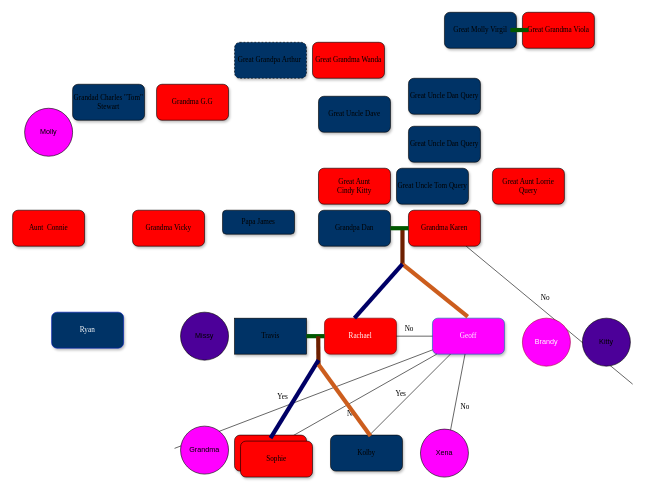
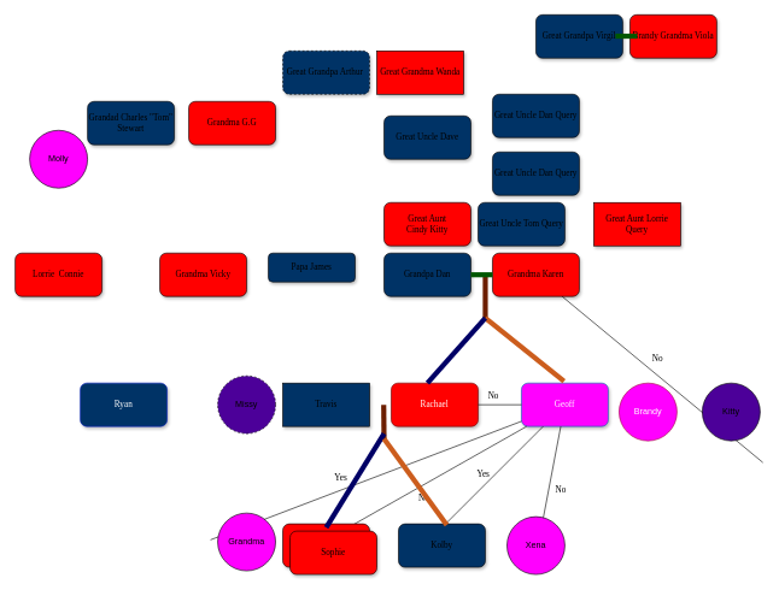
  <mxCell id="0" />
  <mxCell id="1" parent="0" />
  <mxCell id="2" value="&lt;span&gt;Grandpa Dan&lt;/span&gt;" style="whiteSpace=wrap;html=1;rounded=1;shadow=1;labelBackgroundColor=none;strokeWidth=1;fontFamily=Verdana;fontSize=12;align=center;fillColor=#003366;" parent="1" vertex="1"><mxGeometry x="530" y="350" width="120" height="60" as="geometry" /></mxCell>
  <mxCell id="3" value="&lt;span&gt;Grandma Karen&lt;/span&gt;" style="whiteSpace=wrap;html=1;rounded=1;shadow=1;labelBackgroundColor=none;strokeWidth=1;fontFamily=Verdana;fontSize=12;align=center;fillColor=#FF0000;" parent="1" vertex="1"><mxGeometry x="680" y="350" width="120" height="60" as="geometry" /></mxCell>
  <mxCell id="4" value="&lt;span&gt;Rachael&lt;/span&gt;" style="whiteSpace=wrap;html=1;rounded=1;shadow=1;labelBackgroundColor=none;strokeWidth=1;fontFamily=Verdana;fontSize=12;align=center;strokeColor=#6F0000;fontColor=#ffffff;fillColor=#FF0000;" parent="1" vertex="1"><mxGeometry x="540" y="530" width="120" height="60" as="geometry" /></mxCell>
  <mxCell id="5" value="&lt;span&gt;Travis&lt;/span&gt;" style="whiteSpace=wrap;html=1;shadow=1;labelBackgroundColor=none;strokeWidth=1;fontFamily=Verdana;fontSize=12;align=center;fillColor=#003366;rounded=0;" parent="1" vertex="1"><mxGeometry x="390" y="530" width="120" height="60" as="geometry" /></mxCell>
  <mxCell id="6" value="&lt;span&gt;Geoff&lt;/span&gt;" style="whiteSpace=wrap;html=1;rounded=1;shadow=1;labelBackgroundColor=none;strokeWidth=1;fontFamily=Verdana;fontSize=12;align=center;strokeColor=#006EAF;fontColor=#ffffff;fillColor=#ff00ff;" parent="1" vertex="1"><mxGeometry x="720" y="530" width="120" height="60" as="geometry" /></mxCell>
  <mxCell id="7" value="No" style="rounded=0;html=1;labelBackgroundColor=none;startArrow=none;startFill=0;startSize=5;endArrow=none;endFill=0;endSize=5;jettySize=auto;orthogonalLoop=1;strokeWidth=1;fontFamily=Verdana;fontSize=12" parent="1" source="3" edge="1"><mxGeometry x="-0.129" y="17" relative="1" as="geometry"><mxPoint as="offset" /><mxPoint x="1053.793" y="640" as="targetPoint" /></mxGeometry></mxCell>
  <mxCell id="8" value="No" style="rounded=0;html=1;labelBackgroundColor=none;startArrow=none;startFill=0;startSize=5;endArrow=none;endFill=0;endSize=5;jettySize=auto;orthogonalLoop=1;strokeWidth=1;fontFamily=Verdana;fontSize=12" parent="1" source="4" edge="1"><mxGeometry x="-0.284" y="12" relative="1" as="geometry"><mxPoint as="offset" /><mxPoint x="720" y="560" as="targetPoint" /></mxGeometry></mxCell>
  <mxCell id="9" value="Yes" style="rounded=0;html=1;labelBackgroundColor=none;startArrow=none;startFill=0;startSize=5;endArrow=none;endFill=0;endSize=5;jettySize=auto;orthogonalLoop=1;strokeWidth=1;fontFamily=Verdana;fontSize=12" parent="1" source="6" edge="1"><mxGeometry x="0.137" y="-16" relative="1" as="geometry"><mxPoint as="offset" /><mxPoint x="290" y="747.091" as="targetPoint" /></mxGeometry></mxCell>
  <mxCell id="10" value="No" style="rounded=0;html=1;labelBackgroundColor=none;startArrow=none;startFill=0;startSize=5;endArrow=none;endFill=0;endSize=5;jettySize=auto;orthogonalLoop=1;strokeWidth=1;fontFamily=Verdana;fontSize=12" parent="1" source="6" edge="1"><mxGeometry x="0.137" y="16" relative="1" as="geometry"><mxPoint as="offset" /><mxPoint x="462.857" y="740" as="targetPoint" /></mxGeometry></mxCell>
  <mxCell id="11" value="Yes" style="rounded=0;html=1;labelBackgroundColor=none;startArrow=none;startFill=0;startSize=5;endArrow=none;endFill=0;endSize=5;jettySize=auto;orthogonalLoop=1;strokeWidth=1;fontFamily=Verdana;fontSize=12" parent="1" edge="1"><mxGeometry x="0.003" y="-12" relative="1" as="geometry"><mxPoint as="offset" /><mxPoint x="750" y="590" as="sourcePoint" /><mxPoint x="600" y="740" as="targetPoint" /></mxGeometry></mxCell>
  <mxCell id="12" value="No" style="rounded=0;html=1;labelBackgroundColor=none;startArrow=none;startFill=0;startSize=5;endArrow=none;endFill=0;endSize=5;jettySize=auto;orthogonalLoop=1;strokeWidth=1;fontFamily=Verdana;fontSize=12" parent="1" edge="1"><mxGeometry x="0.137" y="16" relative="1" as="geometry"><mxPoint as="offset" /><mxPoint x="774.286" y="590" as="sourcePoint" /><mxPoint x="745.714" y="740" as="targetPoint" /></mxGeometry></mxCell>
  <mxCell id="13" value="" style="endArrow=none;html=1;strokeWidth=7;fillColor=#a0522d;strokeColor=#6D1F00;" edge="1" parent="1"><mxGeometry width="50" height="50" relative="1" as="geometry"><mxPoint x="670" y="440" as="sourcePoint" /><mxPoint x="670" y="380" as="targetPoint" /></mxGeometry></mxCell>
  <mxCell id="14" value="" style="endArrow=none;html=1;strokeWidth=7;entryX=0.49;entryY=-0.04;entryDx=0;entryDy=0;entryPerimeter=0;strokeColor=#CC5D1D;" edge="1" parent="1" target="6"><mxGeometry width="50" height="50" relative="1" as="geometry"><mxPoint x="670" y="440" as="sourcePoint" /><mxPoint x="790" y="460" as="targetPoint" /></mxGeometry></mxCell>
  <mxCell id="15" value="" style="endArrow=none;html=1;strokeWidth=7;fillColor=#e51400;strokeColor=#000066;" edge="1" parent="1"><mxGeometry width="50" height="50" relative="1" as="geometry"><mxPoint x="590" y="530" as="sourcePoint" /><mxPoint x="670" y="440" as="targetPoint" /></mxGeometry></mxCell>
- <mxCell id="16" value="" style="endArrow=none;html=1;strokeColor=#005700;strokeWidth=7;entryX=0;entryY=0.5;entryDx=0;entryDy=0;exitX=1;exitY=0.5;exitDx=0;exitDy=0;fillColor=#008a00;" edge="1" parent="1" source="5" target="4"><mxGeometry width="50" height="50" relative="1" as="geometry"><mxPoint x="470" y="610" as="sourcePoint" /><mxPoint x="520" y="560" as="targetPoint" /></mxGeometry></mxCell>
  <mxCell id="17" value="" style="endArrow=none;html=1;strokeWidth=7;fillColor=#a0522d;strokeColor=#6D1F00;" edge="1" parent="1"><mxGeometry width="50" height="50" relative="1" as="geometry"><mxPoint x="530" y="610" as="sourcePoint" /><mxPoint x="529.52" y="560" as="targetPoint" /></mxGeometry></mxCell>
  <mxCell id="18" value="&lt;span&gt;Sophie&lt;/span&gt;" style="whiteSpace=wrap;html=1;rounded=1;shadow=1;labelBackgroundColor=none;strokeWidth=1;fontFamily=Verdana;fontSize=12;align=center;fillColor=#FF0000;" vertex="1" parent="1"><mxGeometry x="390" y="725" width="120" height="60" as="geometry" /></mxCell>
  <mxCell id="19" value="&lt;span&gt;Grandma Vicky&lt;/span&gt;" style="whiteSpace=wrap;html=1;rounded=1;shadow=1;labelBackgroundColor=none;strokeWidth=1;fontFamily=Verdana;fontSize=12;align=center;fillColor=#FF0000;" vertex="1" parent="1"><mxGeometry x="220" y="350" width="120" height="60" as="geometry" /></mxCell>
- <mxCell id="20" value="Aunt&amp;nbsp; Connie" style="whiteSpace=wrap;html=1;rounded=1;shadow=1;labelBackgroundColor=none;strokeWidth=1;fontFamily=Verdana;fontSize=12;align=center;fillColor=#FF0000;" vertex="1" parent="1"><mxGeometry x="20" y="350" width="120" height="60" as="geometry" /></mxCell>
- <mxCell id="21" value="&lt;span&gt;Ryan&lt;/span&gt;" style="whiteSpace=wrap;html=1;rounded=1;shadow=1;labelBackgroundColor=none;strokeWidth=1;fontFamily=Verdana;fontSize=12;align=center;strokeColor=#001DBC;fontColor=#ffffff;fillColor=#003366;" vertex="1" parent="1"><mxGeometry x="85" y="520" width="120" height="60" as="geometry" /></mxCell>
+ <mxCell id="20" value="Lorrie&amp;nbsp; Connie" style="whiteSpace=wrap;html=1;rounded=1;shadow=1;labelBackgroundColor=none;strokeWidth=1;fontFamily=Verdana;fontSize=12;align=center;fillColor=#FF0000;" vertex="1" parent="1"><mxGeometry x="20" y="350" width="120" height="60" as="geometry" /></mxCell>
+ <mxCell id="21" value="&lt;span&gt;Ryan&lt;/span&gt;" style="whiteSpace=wrap;html=1;rounded=1;shadow=1;labelBackgroundColor=none;strokeWidth=1;fontFamily=Verdana;fontSize=12;align=center;strokeColor=#001DBC;fontColor=#ffffff;fillColor=#003366;" vertex="1" parent="1"><mxGeometry x="110" y="530" width="120" height="60" as="geometry" /></mxCell>
  <mxCell id="22" value="&lt;span&gt;Kolby&lt;/span&gt;" style="whiteSpace=wrap;html=1;rounded=1;shadow=1;labelBackgroundColor=none;strokeWidth=1;fontFamily=Verdana;fontSize=12;align=center;fillColor=#003366;" vertex="1" parent="1"><mxGeometry x="550" y="725" width="120" height="60" as="geometry" /></mxCell>
  <mxCell id="23" value="" style="endArrow=none;html=1;strokeWidth=7;fillColor=#e51400;strokeColor=#000066;" edge="1" parent="1"><mxGeometry width="50" height="50" relative="1" as="geometry"><mxPoint x="450" y="730" as="sourcePoint" /><mxPoint x="530" y="600" as="targetPoint" /></mxGeometry></mxCell>
  <mxCell id="24" value="" style="endArrow=none;html=1;strokeWidth=7;entryX=0.556;entryY=0.025;entryDx=0;entryDy=0;entryPerimeter=0;strokeColor=#CC5D1D;" edge="1" parent="1" target="22"><mxGeometry width="50" height="50" relative="1" as="geometry"><mxPoint x="530" y="607.4" as="sourcePoint" /><mxPoint x="638.8" y="635" as="targetPoint" /></mxGeometry></mxCell>
  <mxCell id="25" value="&lt;span&gt;Grandma G.G&lt;/span&gt;" style="whiteSpace=wrap;html=1;rounded=1;shadow=1;labelBackgroundColor=none;strokeWidth=1;fontFamily=Verdana;fontSize=12;align=center;fillColor=#FF0000;" vertex="1" parent="1"><mxGeometry x="260" y="140" width="120" height="60" as="geometry" /></mxCell>
  <mxCell id="26" value="Grandad Charles &quot;Tom&quot; Stewart" style="whiteSpace=wrap;html=1;rounded=1;shadow=1;labelBackgroundColor=none;strokeWidth=1;fontFamily=Verdana;fontSize=12;align=center;fillColor=#003366;" vertex="1" parent="1"><mxGeometry x="120" y="140" width="120" height="60" as="geometry" /></mxCell>
  <mxCell id="27" value="&lt;span&gt;Great Grandpa Arthur&amp;nbsp;&lt;/span&gt;" style="whiteSpace=wrap;html=1;rounded=1;shadow=1;labelBackgroundColor=none;strokeWidth=1;fontFamily=Verdana;fontSize=12;align=center;fillColor=#003366;dashed=1;" vertex="1" parent="1"><mxGeometry x="390" y="70" width="120" height="60" as="geometry" /></mxCell>
- <mxCell id="28" value="&lt;span&gt;Great Molly Virgil&lt;/span&gt;" style="whiteSpace=wrap;html=1;rounded=1;shadow=1;labelBackgroundColor=none;strokeWidth=1;fontFamily=Verdana;fontSize=12;align=center;fillColor=#003366;" vertex="1" parent="1"><mxGeometry x="740" y="20" width="120" height="60" as="geometry" /></mxCell>
- <mxCell id="29" value="&lt;span&gt;Great Grandma Wanda&lt;/span&gt;" style="whiteSpace=wrap;html=1;rounded=1;shadow=1;labelBackgroundColor=none;strokeWidth=1;fontFamily=Verdana;fontSize=12;align=center;fillColor=#FF0000;" vertex="1" parent="1"><mxGeometry x="520" y="70" width="120" height="60" as="geometry" /></mxCell>
+ <mxCell id="28" value="&lt;span&gt;Great Grandpa Virgil&lt;/span&gt;" style="whiteSpace=wrap;html=1;rounded=1;shadow=1;labelBackgroundColor=none;strokeWidth=1;fontFamily=Verdana;fontSize=12;align=center;fillColor=#003366;" vertex="1" parent="1"><mxGeometry x="740" y="20" width="120" height="60" as="geometry" /></mxCell>
+ <mxCell id="29" value="&lt;span&gt;Great Grandma Wanda&lt;/span&gt;" style="whiteSpace=wrap;html=1;shadow=1;labelBackgroundColor=none;strokeWidth=1;fontFamily=Verdana;fontSize=12;align=center;fillColor=#FF0000;rounded=0;" vertex="1" parent="1"><mxGeometry x="520" y="70" width="120" height="60" as="geometry" /></mxCell>
  <mxCell id="30" value="Kitty" style="ellipse;whiteSpace=wrap;html=1;aspect=fixed;fillColor=#4C0099;" vertex="1" parent="1"><mxGeometry x="970" y="530" width="80" height="80" as="geometry" /></mxCell>
  <mxCell id="31" value="Xena" style="ellipse;whiteSpace=wrap;html=1;aspect=fixed;fillColor=#FF00FF;" vertex="1" parent="1"><mxGeometry x="700" y="715" width="80" height="80" as="geometry" /></mxCell>
  <mxCell id="32" value="Grandma" style="ellipse;whiteSpace=wrap;html=1;aspect=fixed;fillColor=#FF00FF;" vertex="1" parent="1"><mxGeometry x="300" y="710" width="80" height="80" as="geometry" /></mxCell>
- <mxCell id="33" value="Brandy" style="ellipse;whiteSpace=wrap;html=1;aspect=fixed;strokeColor=#A50040;fontColor=#ffffff;fillColor=#FF00FF;" vertex="1" parent="1"><mxGeometry x="870" y="530" width="80" height="80" as="geometry" /></mxCell>
- <mxCell id="34" value="Missy" style="ellipse;whiteSpace=wrap;html=1;aspect=fixed;fillColor=#4C0099;" vertex="1" parent="1"><mxGeometry x="300" y="520" width="80" height="80" as="geometry" /></mxCell>
- <mxCell id="35" value="&lt;span&gt;Great Grandma Viola&lt;/span&gt;" style="whiteSpace=wrap;html=1;rounded=1;shadow=1;labelBackgroundColor=none;strokeWidth=1;fontFamily=Verdana;fontSize=12;align=center;fillColor=#FF0000;" vertex="1" parent="1"><mxGeometry x="870" y="20" width="120" height="60" as="geometry" /></mxCell>
+ <mxCell id="33" value="Brandy" style="ellipse;whiteSpace=wrap;html=1;aspect=fixed;strokeColor=#A50040;fontColor=#ffffff;fillColor=#FF00FF;" vertex="1" parent="1"><mxGeometry x="855" y="530" width="80" height="80" as="geometry" /></mxCell>
+ <mxCell id="34" value="Missy" style="ellipse;whiteSpace=wrap;html=1;aspect=fixed;fillColor=#4C0099;dashed=1;" vertex="1" parent="1"><mxGeometry x="300" y="520" width="80" height="80" as="geometry" /></mxCell>
+ <mxCell id="35" value="&lt;span&gt;Brandy Grandma Viola&lt;/span&gt;" style="whiteSpace=wrap;html=1;rounded=1;shadow=1;labelBackgroundColor=none;strokeWidth=1;fontFamily=Verdana;fontSize=12;align=center;fillColor=#FF0000;" vertex="1" parent="1"><mxGeometry x="870" y="20" width="120" height="60" as="geometry" /></mxCell>
  <mxCell id="36" value="&lt;span&gt;Great Uncle Dave&lt;/span&gt;" style="whiteSpace=wrap;html=1;rounded=1;shadow=1;labelBackgroundColor=none;strokeWidth=1;fontFamily=Verdana;fontSize=12;align=center;fillColor=#003366;" vertex="1" parent="1"><mxGeometry x="530" y="160" width="120" height="60" as="geometry" /></mxCell>
  <mxCell id="37" value="" style="endArrow=none;html=1;strokeColor=#005700;strokeWidth=7;entryX=0;entryY=0.5;entryDx=0;entryDy=0;exitX=1;exitY=0.5;exitDx=0;exitDy=0;fillColor=#008a00;" edge="1" parent="1"><mxGeometry width="50" height="50" relative="1" as="geometry"><mxPoint x="650" y="380" as="sourcePoint" /><mxPoint x="680" y="380" as="targetPoint" /><Array as="points" /></mxGeometry></mxCell>
  <mxCell id="38" value="&lt;span&gt;Great Aunt &lt;br&gt;Cindy Kitty&lt;/span&gt;" style="whiteSpace=wrap;html=1;rounded=1;shadow=1;labelBackgroundColor=none;strokeWidth=1;fontFamily=Verdana;fontSize=12;align=center;fillColor=#FF0000;" vertex="1" parent="1"><mxGeometry x="530" y="280" width="120" height="60" as="geometry" /></mxCell>
  <mxCell id="39" value="&lt;span&gt;Papa James&lt;/span&gt;" style="whiteSpace=wrap;html=1;rounded=1;shadow=1;labelBackgroundColor=none;strokeWidth=1;fontFamily=Verdana;fontSize=12;align=center;fillColor=#003366;" vertex="1" parent="1"><mxGeometry x="370" y="350" width="120" height="40" as="geometry" /></mxCell>
  <mxCell id="40" value="&lt;span&gt;Great Uncle Tom Query&lt;/span&gt;" style="whiteSpace=wrap;html=1;rounded=1;shadow=1;labelBackgroundColor=none;strokeWidth=1;fontFamily=Verdana;fontSize=12;align=center;fillColor=#003366;" vertex="1" parent="1"><mxGeometry x="660" y="280" width="120" height="60" as="geometry" /></mxCell>
- <mxCell id="41" value="&lt;span&gt;Great Aunt Lorrie Query&lt;/span&gt;" style="whiteSpace=wrap;html=1;rounded=1;shadow=1;labelBackgroundColor=none;strokeWidth=1;fontFamily=Verdana;fontSize=12;align=center;fillColor=#FF0000;" vertex="1" parent="1"><mxGeometry x="820" y="280" width="120" height="60" as="geometry" /></mxCell>
+ <mxCell id="41" value="&lt;span&gt;Great Aunt Lorrie Query&lt;/span&gt;" style="whiteSpace=wrap;html=1;shadow=1;labelBackgroundColor=none;strokeWidth=1;fontFamily=Verdana;fontSize=12;align=center;fillColor=#FF0000;rounded=0;" vertex="1" parent="1"><mxGeometry x="820" y="280" width="120" height="60" as="geometry" /></mxCell>
  <mxCell id="42" value="Molly" style="ellipse;whiteSpace=wrap;html=1;aspect=fixed;fillColor=#FF00FF;" vertex="1" parent="1"><mxGeometry x="40" width="80" height="80" as="geometry" y="180" /></mxCell>
  <mxCell id="43" value="" style="endArrow=none;html=1;strokeColor=#005700;strokeWidth=7;entryX=0;entryY=0.5;entryDx=0;entryDy=0;exitX=1;exitY=0.5;exitDx=0;exitDy=0;fillColor=#008a00;" edge="1" parent="1"><mxGeometry width="50" height="50" relative="1" as="geometry"><mxPoint x="850" y="49.58" as="sourcePoint" /><mxPoint x="880" y="49.58" as="targetPoint" /><Array as="points" /></mxGeometry></mxCell>
  <mxCell id="44" value="&lt;span&gt;Great Uncle Dan Query&lt;/span&gt;" style="whiteSpace=wrap;html=1;rounded=1;shadow=1;labelBackgroundColor=none;strokeWidth=1;fontFamily=Verdana;fontSize=12;align=center;fillColor=#003366;" vertex="1" parent="1"><mxGeometry x="680" y="210" width="120" height="60" as="geometry" /></mxCell>
  <mxCell id="45" value="&lt;span&gt;Great Uncle Dan Query&lt;/span&gt;" style="whiteSpace=wrap;html=1;rounded=1;shadow=1;labelBackgroundColor=none;strokeWidth=1;fontFamily=Verdana;fontSize=12;align=center;fillColor=#003366;" vertex="1" parent="1"><mxGeometry x="680" y="130" width="120" height="60" as="geometry" /></mxCell>
  <mxCell id="46" value="&lt;span&gt;Sophie&lt;/span&gt;" style="whiteSpace=wrap;html=1;rounded=1;shadow=1;labelBackgroundColor=none;strokeWidth=1;fontFamily=Verdana;fontSize=12;align=center;fillColor=#FF0000;" vertex="1" parent="1"><mxGeometry x="400" y="735" width="120" height="60" as="geometry" /></mxCell>
